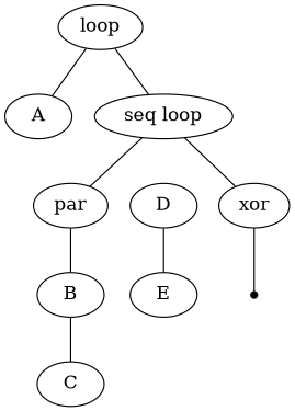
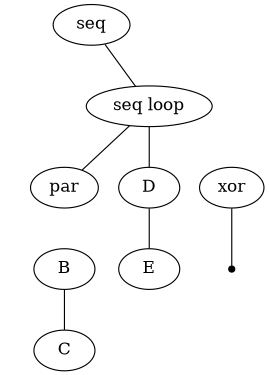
  graph {
    bgcolor=white
    splines=false
    node [color=black fixedsize=false fontcolor=black fontsize=15 shape=ellipse]
    edge [dirType=none]
-   n1 [label=loop]
-   n2 [label=A]
+   n1 [label=seq]
    n3 [label="seq loop"]
    n4 [label=par]
    n5 [label=D]
    n6 [label=xor]
    n7 [fillcolor=black label=tau shape=point style=filled width=0.075 color="" fontcolor=""]
    n8 [label=B]
    n9 [label=E]
    n10 [label=C]
-   n1 -- n2
    n1 -- n3
    n3 -- n4
-   n3 -- n6
-   n4 -- n8
+   n3 -- n5
    n5 -- n9
    n6 -- n7
    n8 -- n10
  }
